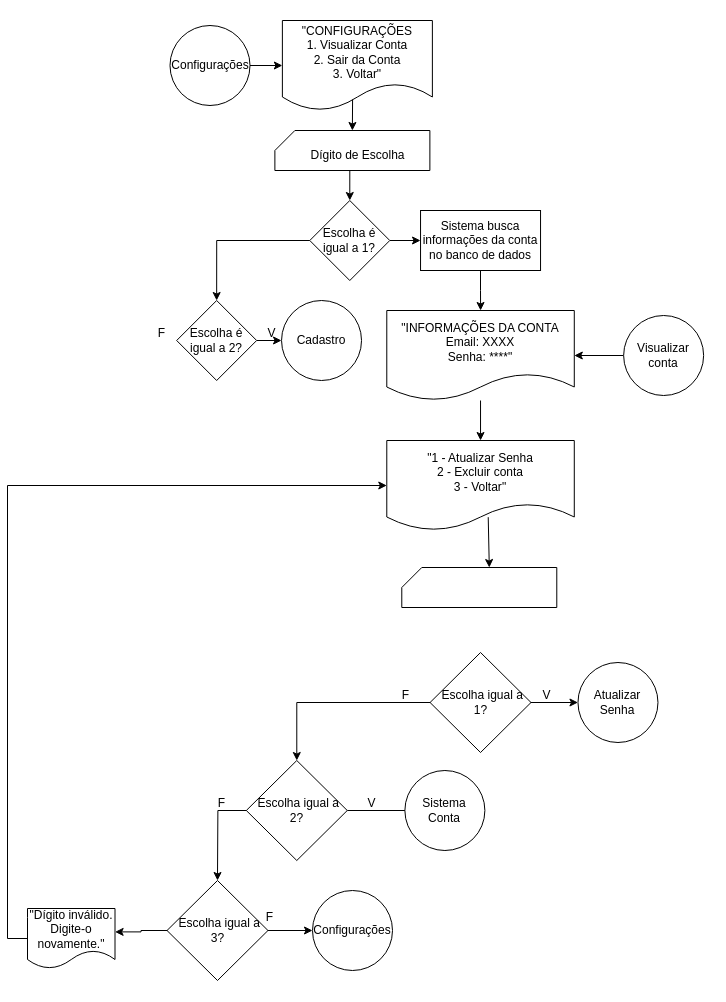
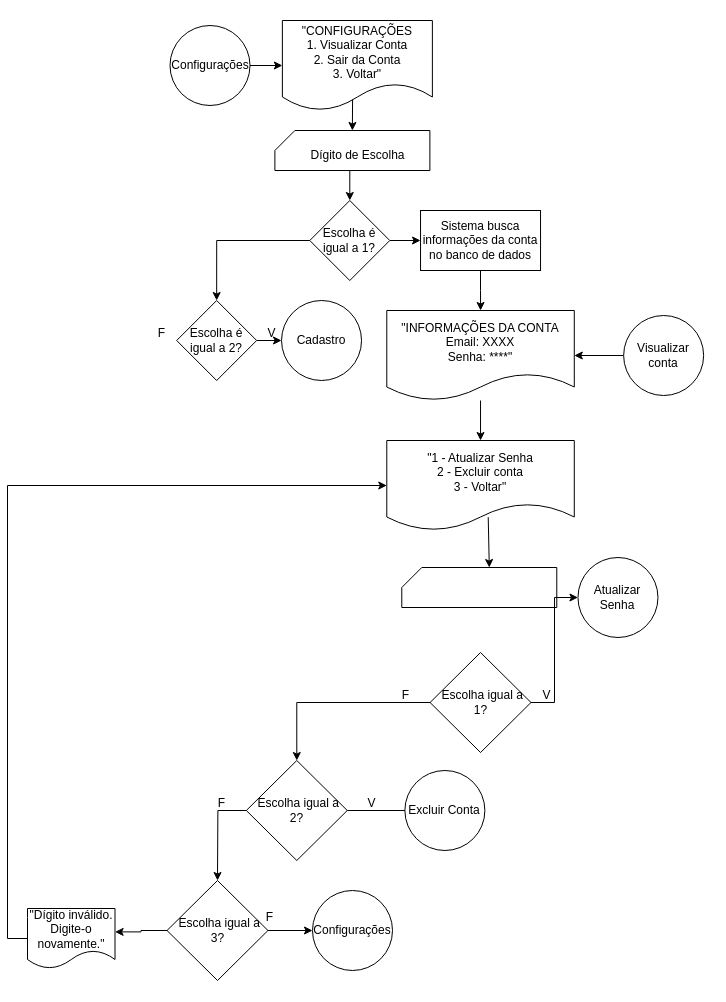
  <mxCell id="0" />
  <mxCell id="1" parent="0" />
  <mxCell id="2" style="edgeStyle=orthogonalEdgeStyle;rounded=0;orthogonalLoop=1;jettySize=auto;html=1;exitX=0;exitY=0.5;exitDx=0;exitDy=0;entryX=0;entryY=0.5;entryDx=0;entryDy=0;" parent="1" source="3" target="23" edge="1"><mxGeometry relative="1" as="geometry" /></mxCell>
  <mxCell id="3" value="&quot;Dígito inválido. Digite-o novamente.&lt;span style=&quot;background-color: transparent; color: light-dark(rgb(0, 0, 0), rgb(255, 255, 255));&quot;&gt;&quot;&lt;/span&gt;" style="shape=document;whiteSpace=wrap;html=1;boundedLbl=1;" parent="1" vertex="1"><mxGeometry x="20" y="908" width="87.5" height="60" as="geometry" /></mxCell>
  <mxCell id="4" value="&lt;div&gt;&quot;CONFIGURAÇÕES&lt;/div&gt;&lt;div&gt;1. Visualizar Conta&lt;/div&gt;&lt;div&gt;&lt;span style=&quot;background-color: transparent; color: light-dark(rgb(0, 0, 0), rgb(255, 255, 255));&quot;&gt;2. Sair da Conta&lt;/span&gt;&lt;/div&gt;&lt;div&gt;&lt;span style=&quot;background-color: transparent; color: light-dark(rgb(0, 0, 0), rgb(255, 255, 255));&quot;&gt;3. Voltar&quot;&lt;/span&gt;&lt;/div&gt;" style="shape=document;whiteSpace=wrap;html=1;boundedLbl=1;" parent="1" vertex="1"><mxGeometry x="274.88" y="20" width="150" height="90" as="geometry" /></mxCell>
  <mxCell id="5" style="edgeStyle=orthogonalEdgeStyle;rounded=0;orthogonalLoop=1;jettySize=auto;html=1;exitX=0.5;exitY=1;exitDx=0;exitDy=0;exitPerimeter=0;entryX=0.5;entryY=0;entryDx=0;entryDy=0;" parent="1" source="12" target="45" edge="1"><mxGeometry relative="1" as="geometry"><mxPoint x="347.38" y="220" as="targetPoint" /><mxPoint x="367.38" y="170" as="sourcePoint" /></mxGeometry></mxCell>
  <mxCell id="6" style="edgeStyle=orthogonalEdgeStyle;rounded=0;orthogonalLoop=1;jettySize=auto;html=1;exitX=1;exitY=0.5;exitDx=0;exitDy=0;entryX=0;entryY=0.5;entryDx=0;entryDy=0;" parent="1" edge="1"><mxGeometry relative="1" as="geometry"><mxPoint x="321.56" y="558" as="sourcePoint" /></mxGeometry></mxCell>
  <mxCell id="7" style="edgeStyle=orthogonalEdgeStyle;rounded=0;orthogonalLoop=1;jettySize=auto;html=1;exitX=0;exitY=0.5;exitDx=0;exitDy=0;entryX=0.5;entryY=0;entryDx=0;entryDy=0;" parent="1" edge="1"><mxGeometry relative="1" as="geometry"><mxPoint x="229.69" y="558" as="sourcePoint" /></mxGeometry></mxCell>
  <mxCell id="8" style="edgeStyle=orthogonalEdgeStyle;rounded=0;orthogonalLoop=1;jettySize=auto;html=1;exitX=1;exitY=0.5;exitDx=0;exitDy=0;entryX=0;entryY=0.5;entryDx=0;entryDy=0;" parent="1" edge="1"><mxGeometry relative="1" as="geometry"><mxPoint x="262.18" y="670" as="sourcePoint" /></mxGeometry></mxCell>
  <mxCell id="9" value="" style="group" parent="1" vertex="1" connectable="0"><mxGeometry x="267.38" y="130" width="157.5" height="40" as="geometry" /></mxCell>
  <mxCell id="10" value="" style="group" parent="9" vertex="1" connectable="0"><mxGeometry width="157.5" height="40" as="geometry" /></mxCell>
  <mxCell id="11" value="" style="group" parent="10" vertex="1" connectable="0"><mxGeometry width="157.5" height="40" as="geometry" /></mxCell>
  <mxCell id="12" value="" style="verticalLabelPosition=bottom;verticalAlign=top;html=1;shape=card;whiteSpace=wrap;size=20;arcSize=12;container=1;" parent="11" vertex="1"><mxGeometry width="155" height="40" as="geometry" /></mxCell>
  <mxCell id="13" value="&lt;font style=&quot;font-size: 12px;&quot;&gt;Dígito de Escolha&lt;/font&gt;" style="text;html=1;align=center;verticalAlign=middle;resizable=0;points=[];autosize=1;strokeColor=none;fillColor=none;" parent="11" vertex="1"><mxGeometry x="22.5" y="10" width="120" height="30" as="geometry" /></mxCell>
  <mxCell id="14" value="" style="endArrow=classic;html=1;rounded=0;entryX=0.5;entryY=0;entryDx=0;entryDy=0;entryPerimeter=0;exitX=0.468;exitY=0.879;exitDx=0;exitDy=0;exitPerimeter=0;" parent="1" source="4" target="12" edge="1"><mxGeometry width="50" height="50" relative="1" as="geometry"><mxPoint x="217.38" y="110" as="sourcePoint" /><mxPoint x="267.38" y="60" as="targetPoint" /></mxGeometry></mxCell>
  <mxCell id="15" value="V" style="text;html=1;align=center;verticalAlign=middle;resizable=0;points=[];autosize=1;strokeColor=none;fillColor=none;" parent="1" vertex="1"><mxGeometry x="523.51" y="680" width="30" height="30" as="geometry" /></mxCell>
  <mxCell id="16" value="F" style="text;html=1;align=center;verticalAlign=middle;resizable=0;points=[];autosize=1;strokeColor=none;fillColor=none;" parent="1" vertex="1"><mxGeometry x="383.04" y="680" width="30" height="30" as="geometry" /></mxCell>
  <mxCell id="17" value="" style="edgeStyle=orthogonalEdgeStyle;rounded=0;orthogonalLoop=1;jettySize=auto;html=1;" parent="1" source="18" target="4" edge="1"><mxGeometry relative="1" as="geometry" /></mxCell>
  <mxCell id="18" value="Configurações" style="ellipse;whiteSpace=wrap;html=1;" parent="1" vertex="1"><mxGeometry x="162.5" y="25" width="80" height="80" as="geometry" /></mxCell>
  <mxCell id="19" value="" style="edgeStyle=orthogonalEdgeStyle;rounded=0;orthogonalLoop=1;jettySize=auto;html=1;" parent="1" source="20" target="23" edge="1"><mxGeometry relative="1" as="geometry" /></mxCell>
  <mxCell id="20" value="&quot;INFORMAÇÕES DA CONTA&lt;div&gt;Email: XXXX&lt;br&gt;Senha: ****&lt;span style=&quot;background-color: transparent; color: light-dark(rgb(0, 0, 0), rgb(255, 255, 255));&quot;&gt;&quot;&lt;/span&gt;&lt;/div&gt;" style="shape=document;whiteSpace=wrap;html=1;boundedLbl=1;" parent="1" vertex="1"><mxGeometry x="379.29" y="310" width="187.5" height="90" as="geometry" /></mxCell>
  <mxCell id="21" value="" style="edgeStyle=orthogonalEdgeStyle;rounded=0;orthogonalLoop=1;jettySize=auto;html=1;" parent="1" source="22" target="20" edge="1"><mxGeometry relative="1" as="geometry" /></mxCell>
  <mxCell id="22" value="Sistema busca informações da conta no banco de dados" style="rounded=0;whiteSpace=wrap;html=1;" parent="1" vertex="1"><mxGeometry x="413.04" y="210" width="120" height="60" as="geometry" /></mxCell>
  <mxCell id="23" value="&quot;1 - Atualizar Senha&lt;div&gt;2 - Excluir conta&lt;/div&gt;&lt;div&gt;3 - Voltar&lt;span style=&quot;background-color: transparent; color: light-dark(rgb(0, 0, 0), rgb(255, 255, 255));&quot;&gt;&quot;&lt;/span&gt;&lt;/div&gt;" style="shape=document;whiteSpace=wrap;html=1;boundedLbl=1;" parent="1" vertex="1"><mxGeometry x="379.29" y="440" width="187.5" height="90" as="geometry" /></mxCell>
  <mxCell id="24" value="" style="group" parent="1" vertex="1" connectable="0"><mxGeometry x="394.29" y="567" width="157.5" height="40" as="geometry" /></mxCell>
  <mxCell id="25" value="" style="group" parent="24" vertex="1" connectable="0"><mxGeometry width="157.5" height="40" as="geometry" /></mxCell>
  <mxCell id="26" value="" style="group" parent="25" vertex="1" connectable="0"><mxGeometry width="157.5" height="40" as="geometry" /></mxCell>
  <mxCell id="27" value="" style="verticalLabelPosition=bottom;verticalAlign=top;html=1;shape=card;whiteSpace=wrap;size=20;arcSize=12;container=1;" parent="26" vertex="1"><mxGeometry width="155" height="40" as="geometry" /></mxCell>
  <mxCell id="28" value="" style="endArrow=classic;html=1;rounded=0;entryX=0;entryY=0;entryDx=87.5;entryDy=0;entryPerimeter=0;exitX=0.541;exitY=0.852;exitDx=0;exitDy=0;exitPerimeter=0;" parent="1" source="23" target="27" edge="1"><mxGeometry width="50" height="50" relative="1" as="geometry"><mxPoint x="393.04" y="340" as="sourcePoint" /><mxPoint x="443.04" y="290" as="targetPoint" /></mxGeometry></mxCell>
  <mxCell id="29" value="" style="edgeStyle=orthogonalEdgeStyle;rounded=0;orthogonalLoop=1;jettySize=auto;html=1;entryX=0;entryY=0.5;entryDx=0;entryDy=0;" parent="1" source="30" target="53" edge="1"><mxGeometry relative="1" as="geometry"><mxPoint x="696.79" y="702" as="targetPoint" /></mxGeometry></mxCell>
  <mxCell id="30" value="&amp;nbsp;Escolha igual a 1?" style="rhombus;whiteSpace=wrap;html=1;" parent="1" vertex="1"><mxGeometry x="422.57" y="652" width="100.94" height="100" as="geometry" /></mxCell>
  <mxCell id="31" value="V" style="text;html=1;align=center;verticalAlign=middle;resizable=0;points=[];autosize=1;strokeColor=none;fillColor=none;" parent="1" vertex="1"><mxGeometry x="349.29" y="788" width="30" height="30" as="geometry" /></mxCell>
  <mxCell id="32" value="F" style="text;html=1;align=center;verticalAlign=middle;resizable=0;points=[];autosize=1;strokeColor=none;fillColor=none;" parent="1" vertex="1"><mxGeometry x="199.29" y="788" width="30" height="30" as="geometry" /></mxCell>
  <mxCell id="33" style="edgeStyle=orthogonalEdgeStyle;rounded=0;orthogonalLoop=1;jettySize=auto;html=1;exitX=1;exitY=0.5;exitDx=0;exitDy=0;entryX=0;entryY=0.5;entryDx=0;entryDy=0;" parent="1" source="34" target="54" edge="1"><mxGeometry relative="1" as="geometry"><mxPoint x="426.435" y="927.69" as="targetPoint" /><Array as="points"><mxPoint x="426.38" y="810" /><mxPoint x="426.38" y="810" /></Array></mxGeometry></mxCell>
  <mxCell id="34" value="&amp;nbsp;Escolha igual a 2?" style="rhombus;whiteSpace=wrap;html=1;" parent="1" vertex="1"><mxGeometry x="238.82" y="760" width="100.94" height="100" as="geometry" /></mxCell>
  <mxCell id="35" value="V" style="text;html=1;align=center;verticalAlign=middle;resizable=0;points=[];autosize=1;strokeColor=none;fillColor=none;" parent="1" vertex="1"><mxGeometry x="194.29" y="918" width="30" height="30" as="geometry" /></mxCell>
  <mxCell id="36" value="F" style="text;html=1;align=center;verticalAlign=middle;resizable=0;points=[];autosize=1;strokeColor=none;fillColor=none;" parent="1" vertex="1"><mxGeometry x="246.91" y="902" width="30" height="30" as="geometry" /></mxCell>
  <mxCell id="37" style="edgeStyle=orthogonalEdgeStyle;rounded=0;orthogonalLoop=1;jettySize=auto;html=1;exitX=1;exitY=0.5;exitDx=0;exitDy=0;entryX=0;entryY=0.5;entryDx=0;entryDy=0;" parent="1" source="38" target="42" edge="1"><mxGeometry relative="1" as="geometry" /></mxCell>
  <mxCell id="38" value="&amp;nbsp;Escolha igual a 3?" style="rhombus;whiteSpace=wrap;html=1;" parent="1" vertex="1"><mxGeometry x="159.53" y="880" width="100.94" height="100" as="geometry" /></mxCell>
  <mxCell id="39" value="" style="endArrow=classic;html=1;rounded=0;entryX=0.5;entryY=0;entryDx=0;entryDy=0;exitX=0;exitY=0.5;exitDx=0;exitDy=0;" parent="1" source="30" target="34" edge="1"><mxGeometry width="50" height="50" relative="1" as="geometry"><mxPoint x="314.29" y="690" as="sourcePoint" /><mxPoint x="364.29" y="640" as="targetPoint" /><Array as="points"><mxPoint x="289.29" y="702" /></Array></mxGeometry></mxCell>
  <mxCell id="40" value="" style="endArrow=classic;html=1;rounded=0;entryX=0.5;entryY=0;entryDx=0;entryDy=0;exitX=0;exitY=0.5;exitDx=0;exitDy=0;" parent="1" source="34" target="38" edge="1"><mxGeometry width="50" height="50" relative="1" as="geometry"><mxPoint x="314.29" y="690" as="sourcePoint" /><mxPoint x="364.29" y="640" as="targetPoint" /><Array as="points"><mxPoint x="210.38" y="810" /></Array></mxGeometry></mxCell>
  <mxCell id="41" style="edgeStyle=orthogonalEdgeStyle;rounded=0;orthogonalLoop=1;jettySize=auto;html=1;exitX=0;exitY=0.5;exitDx=0;exitDy=0;entryX=1.001;entryY=0.39;entryDx=0;entryDy=0;entryPerimeter=0;" parent="1" source="38" target="3" edge="1"><mxGeometry relative="1" as="geometry" /></mxCell>
  <mxCell id="42" value="Configurações" style="ellipse;whiteSpace=wrap;html=1;" parent="1" vertex="1"><mxGeometry x="305" y="890" width="80" height="80" as="geometry" /></mxCell>
  <mxCell id="43" style="edgeStyle=orthogonalEdgeStyle;rounded=0;orthogonalLoop=1;jettySize=auto;html=1;exitX=1;exitY=0.5;exitDx=0;exitDy=0;entryX=0;entryY=0.5;entryDx=0;entryDy=0;" parent="1" source="45" target="22" edge="1"><mxGeometry relative="1" as="geometry" /></mxCell>
  <mxCell id="44" style="edgeStyle=orthogonalEdgeStyle;rounded=0;orthogonalLoop=1;jettySize=auto;html=1;exitX=0;exitY=0.5;exitDx=0;exitDy=0;entryX=0.5;entryY=0;entryDx=0;entryDy=0;" edge="1" parent="1" source="45" target="50"><mxGeometry relative="1" as="geometry" /></mxCell>
  <mxCell id="45" value="Escolha é igual a 1?" style="rhombus;whiteSpace=wrap;html=1;" parent="1" vertex="1"><mxGeometry x="302.29" y="200" width="80" height="80" as="geometry" /></mxCell>
  <mxCell id="46" value="Cadastro" style="ellipse;whiteSpace=wrap;html=1;aspect=fixed;" parent="1" vertex="1"><mxGeometry x="274.04" y="300" width="80" height="80" as="geometry" /></mxCell>
  <mxCell id="47" value="" style="edgeStyle=orthogonalEdgeStyle;rounded=0;orthogonalLoop=1;jettySize=auto;html=1;" parent="1" source="48" target="20" edge="1"><mxGeometry relative="1" as="geometry" /></mxCell>
  <mxCell id="48" value="Visualizar conta" style="ellipse;whiteSpace=wrap;html=1;" parent="1" vertex="1"><mxGeometry x="616.13" y="315" width="80" height="80" as="geometry" /></mxCell>
  <mxCell id="49" value="" style="edgeStyle=orthogonalEdgeStyle;rounded=0;orthogonalLoop=1;jettySize=auto;html=1;" edge="1" parent="1" source="50" target="46"><mxGeometry relative="1" as="geometry" /></mxCell>
  <mxCell id="50" value="Escolha é igual a 2?" style="rhombus;whiteSpace=wrap;html=1;" vertex="1" parent="1"><mxGeometry x="169.16" y="300" width="80" height="80" as="geometry" /></mxCell>
  <mxCell id="51" value="V" style="text;html=1;align=center;verticalAlign=middle;resizable=0;points=[];autosize=1;strokeColor=none;fillColor=none;" vertex="1" parent="1"><mxGeometry x="249.04" y="318" width="30" height="30" as="geometry" /></mxCell>
  <mxCell id="52" value="F" style="text;html=1;align=center;verticalAlign=middle;resizable=0;points=[];autosize=1;strokeColor=none;fillColor=none;" vertex="1" parent="1"><mxGeometry x="139.16" y="318" width="30" height="30" as="geometry" /></mxCell>
- <mxCell id="53" value="Atualizar Senha" style="ellipse;whiteSpace=wrap;html=1;aspect=fixed;" vertex="1" parent="1"><mxGeometry x="570.47" y="662" width="80" height="80" as="geometry" /></mxCell>
- <mxCell id="54" value="Sistema Conta" style="ellipse;whiteSpace=wrap;html=1;aspect=fixed;" vertex="1" parent="1"><mxGeometry x="397.38" y="770" width="80" height="80" as="geometry" /></mxCell>
+ <mxCell id="53" value="Atualizar Senha" style="ellipse;whiteSpace=wrap;html=1;aspect=fixed;" vertex="1" parent="1"><mxGeometry x="570.47" y="557" width="80" height="80" as="geometry" /></mxCell>
+ <mxCell id="54" value="Excluir Conta" style="ellipse;whiteSpace=wrap;html=1;aspect=fixed;" vertex="1" parent="1"><mxGeometry x="397.38" y="770" width="80" height="80" as="geometry" /></mxCell>
